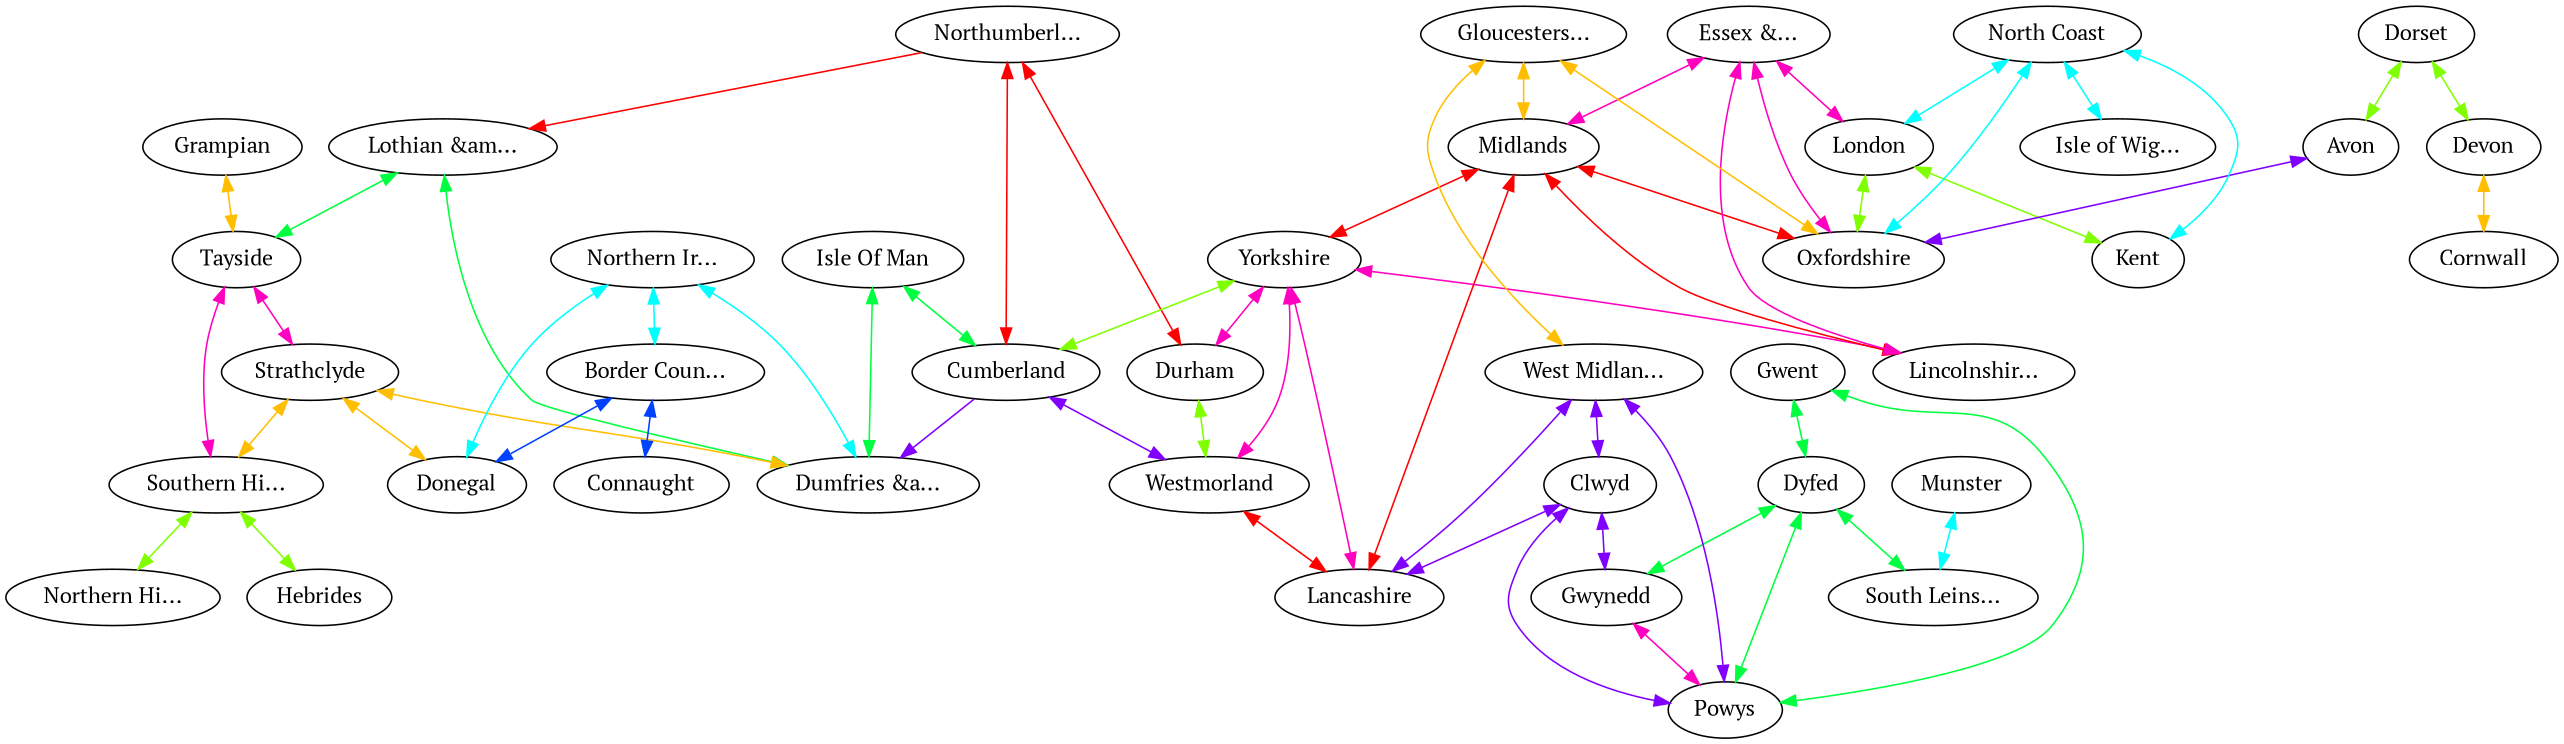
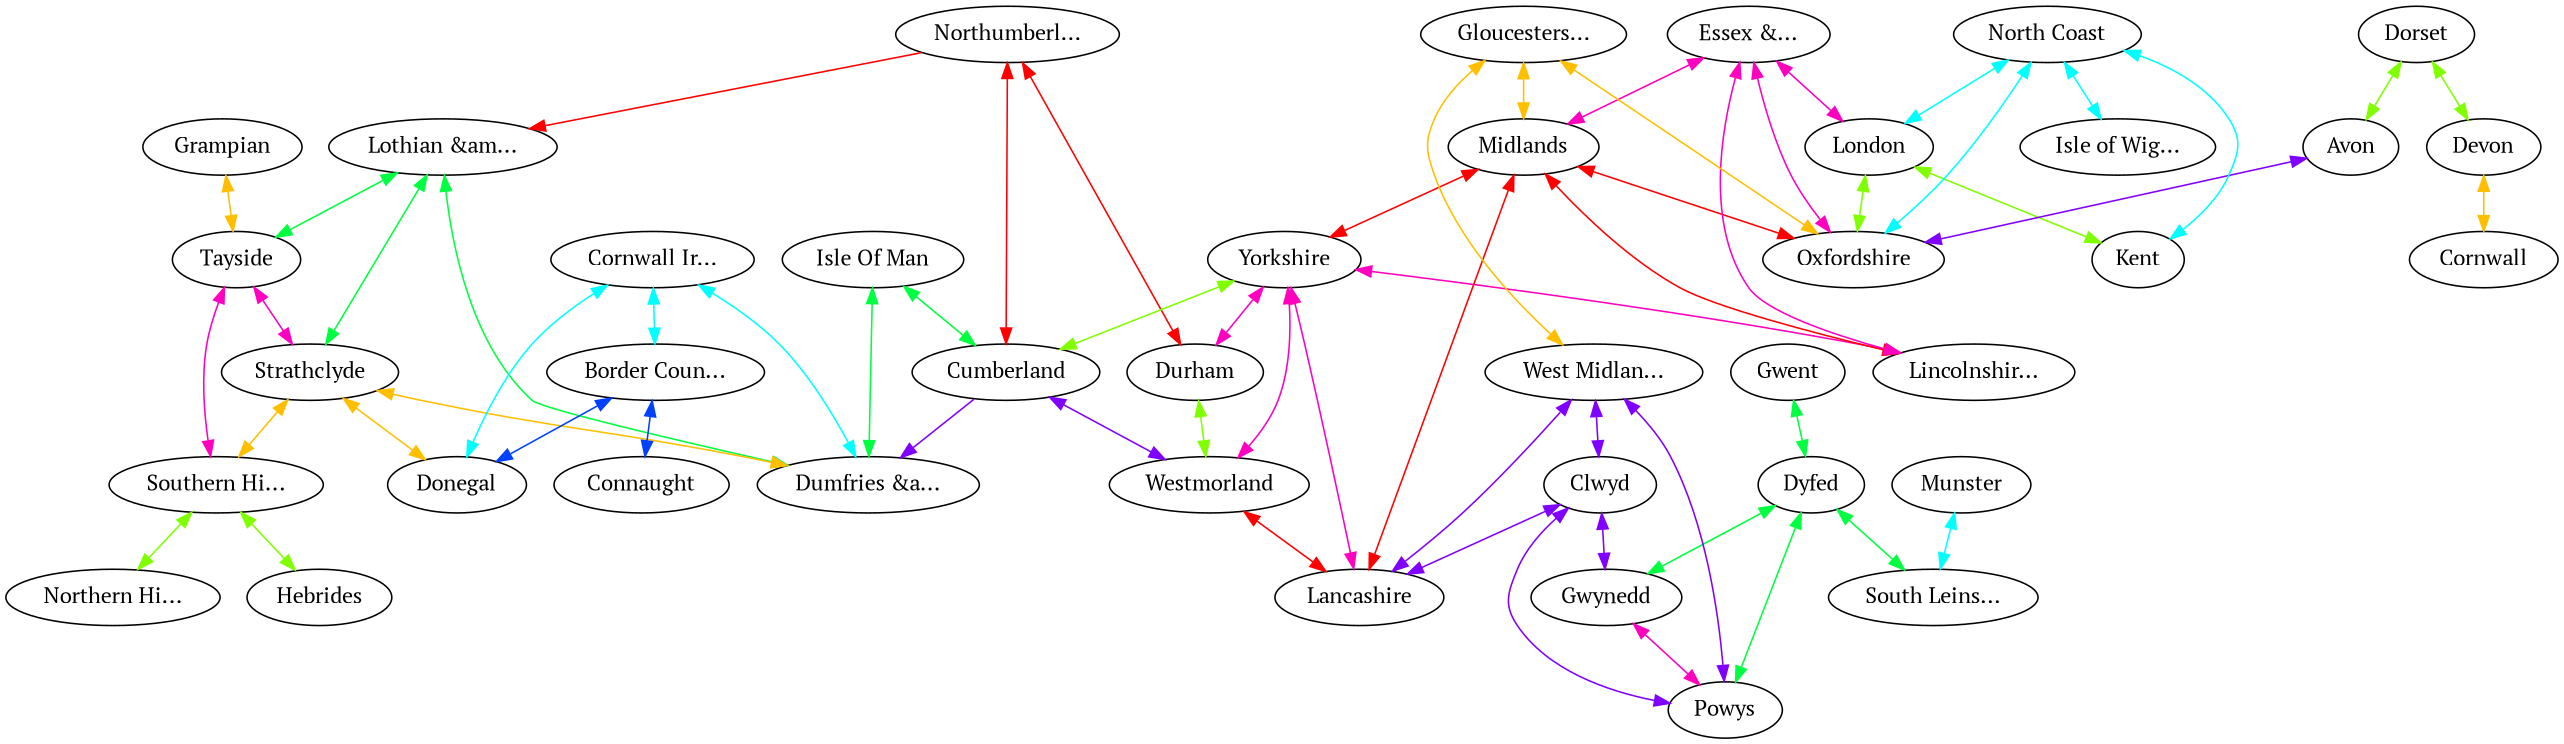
  graph {
    fontname="PT Serif"
    node [fontname="PT Serif"]
    edge [color="0.875,1,1" dir=both fontname="PT Serif"]
    n1 [label="Lothian &am..."]
    n2 [label="Dumfries &a..."]
    n3 [label=Strathclyde]
    n4 [label=Tayside]
    n5 [label="Southern Hi..."]
    n6 [label=Donegal]
    n7 [label=Grampian]
    n8 [label=Hebrides]
    n9 [label="Northern Hi..."]
    n10 [label="South Leins..."]
    n11 [label=Connaught]
    n12 [label=Munster]
    n13 [label="Border Coun..."]
-   n14 [label="Northern Ir..."]
+   n14 [label="Cornwall Ir..."]
    n15 [label=Clwyd]
    n16 [label=Gwynedd]
    n17 [label=Powys]
    n18 [label=Lancashire]
    n19 [label=Dyfed]
    n20 [label=Gwent]
    n21 [label=Cumberland]
    n22 [label=Westmorland]
    n23 [label=Durham]
    n24 [label="Isle Of Man"]
    n25 [label="Northumberl..."]
    n26 [label=Yorkshire]
    n27 [label="Lincolnshir..."]
    n28 [label="West Midlan..."]
    n29 [label=Midlands]
    n30 [label=Oxfordshire]
    n31 [label="Essex &amp;..."]
    n32 [label=London]
    n33 [label=Kent]
    n34 [label="Isle of Wig..."]
    n35 [label="Gloucesters..."]
    n36 [label=Avon]
    n37 [label="North Coast"]
    n38 [label=Cornwall]
    n39 [label=Devon]
    n40 [label=Dorset]
    n1 -- n2 [color="0.375,1,1"]
+   n1 -- n3 [color="0.375,1,1"]
    n1 -- n4 [color="0.375,1,1"]
    n3 -- n2 [color="0.125,1,1"]
    n3 -- n5 [color="0.125,1,1"]
    n3 -- n6 [color="0.125,1,1"]
    n4 -- n3
    n4 -- n5
    n5 -- n8 [color="0.25,1,1"]
    n5 -- n9 [color="0.25,1,1"]
    n7 -- n4 [color="0.125,1,1"]
    n12 -- n10 [color="0.5,1,1"]
    n13 -- n6 [color="0.625,1,1"]
    n13 -- n11 [color="0.625,1,1"]
    n14 -- n2 [color="0.5,1,1"]
    n14 -- n6 [color="0.5,1,1"]
    n14 -- n13 [color="0.5,1,1"]
    n15 -- n16 [color="0.75,1,1"]
    n15 -- n17 [color="0.75,1,1"]
    n15 -- n18 [color="0.75,1,1"]
    n16 -- n17
    n19 -- n10 [color="0.375,1,1"]
    n19 -- n16 [color="0.375,1,1"]
    n19 -- n17 [color="0.375,1,1"]
-   n20 -- n17 [color="0.375,1,1"]
    n20 -- n19 [color="0.375,1,1"]
    n21 -- n2 [color="0.75,1,1" dir=forward]
    n21 -- n22 [color="0.75,1,1"]
    n22 -- n18 [color="1,1,1"]
    n23 -- n22 [color="0.25,1,1"]
    n24 -- n2 [color="0.375,1,1"]
    n24 -- n21 [color="0.375,1,1"]
    n25 -- n1 [color="1,1,1" dir=forward]
    n25 -- n21 [color="1,1,1"]
    n25 -- n23 [color="1,1,1"]
    n26 -- n18
    n26 -- n21 [color="0.25,1,1"]
    n26 -- n22
    n26 -- n23
    n26 -- n27
    n28 -- n15 [color="0.75,1,1"]
    n28 -- n17 [color="0.75,1,1"]
    n28 -- n18 [color="0.75,1,1"]
    n29 -- n18 [color="1,1,1"]
    n29 -- n26 [color="1,1,1"]
    n29 -- n27 [color="1,1,1"]
    n29 -- n30 [color="1,1,1"]
    n31 -- n27
    n31 -- n29
    n31 -- n30
    n31 -- n32
    n32 -- n30 [color="0.25,1,1"]
    n32 -- n33 [color="0.25,1,1"]
    n35 -- n28 [color="0.125,1,1"]
    n35 -- n29 [color="0.125,1,1"]
    n35 -- n30 [color="0.125,1,1"]
    n36 -- n30 [color="0.75,1,1"]
    n37 -- n30 [color="0.5,1,1"]
    n37 -- n32 [color="0.5,1,1"]
    n37 -- n33 [color="0.5,1,1"]
    n37 -- n34 [color="0.5,1,1"]
    n39 -- n38 [color="0.125,1,1"]
    n40 -- n36 [color="0.25,1,1"]
    n40 -- n39 [color="0.25,1,1"]
  }
